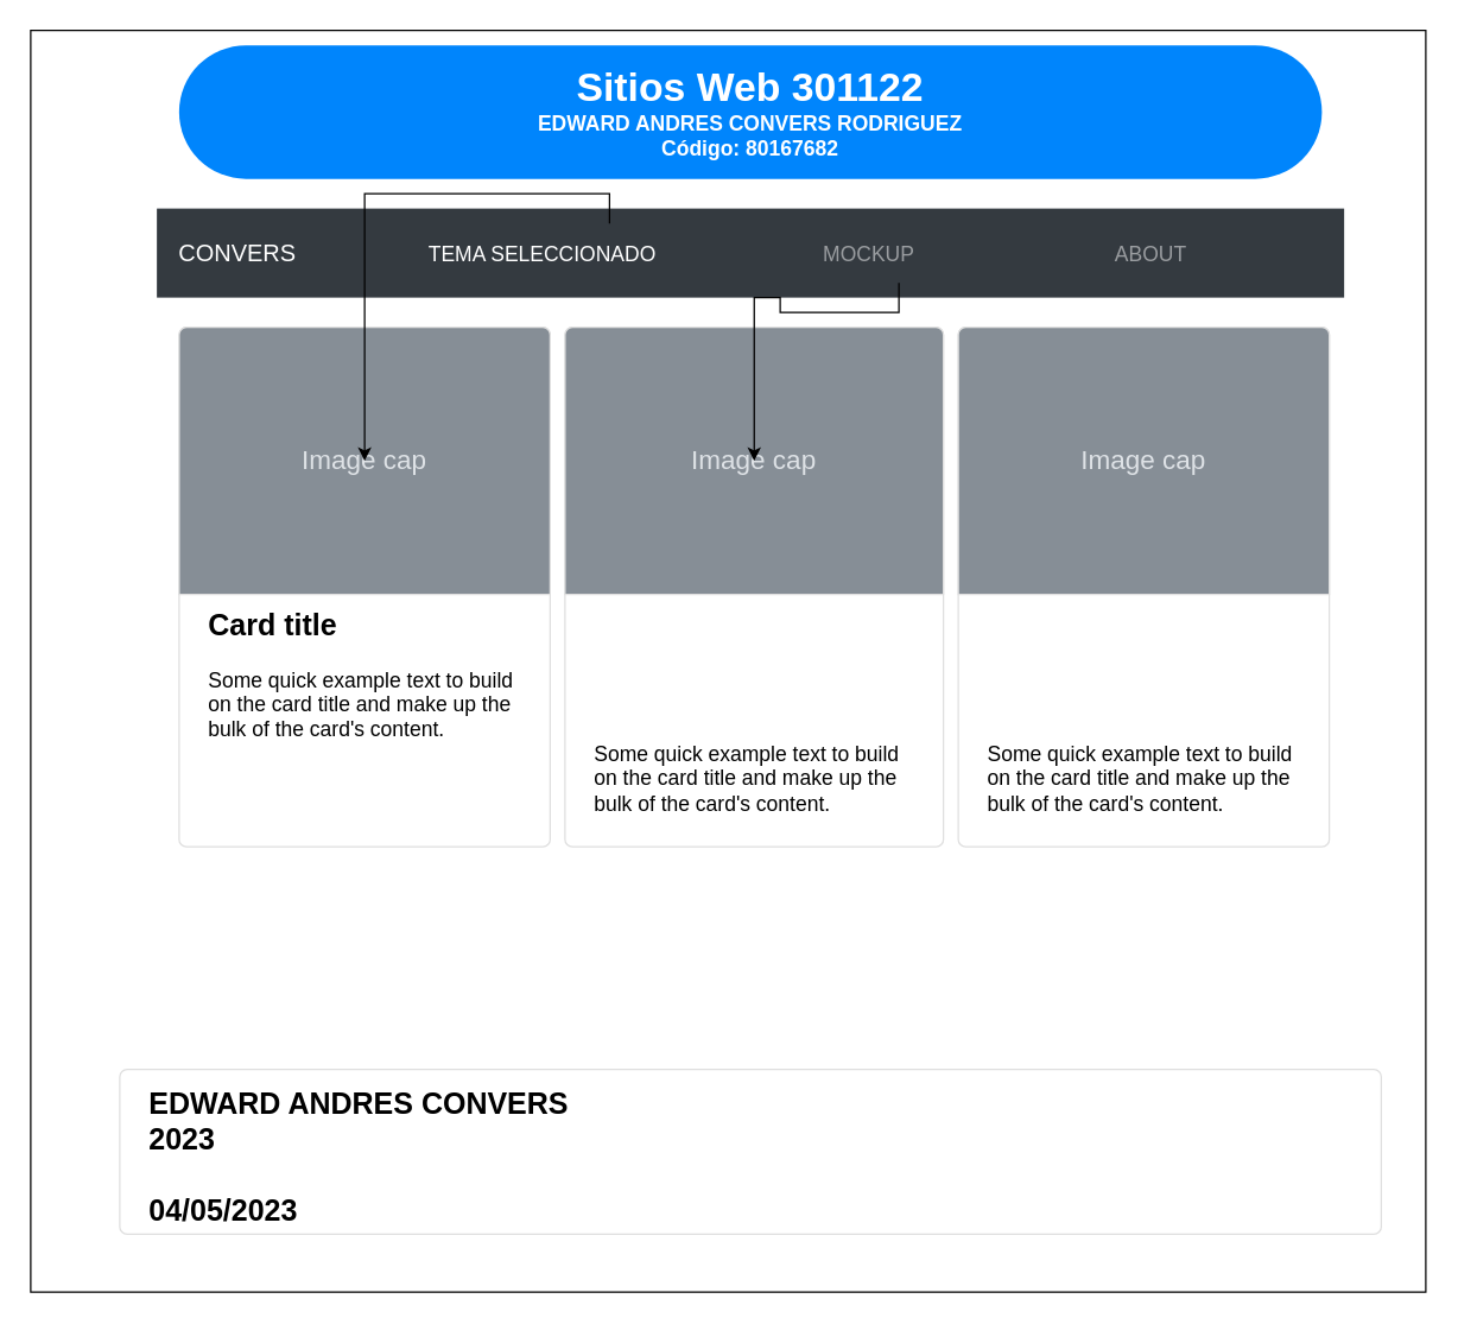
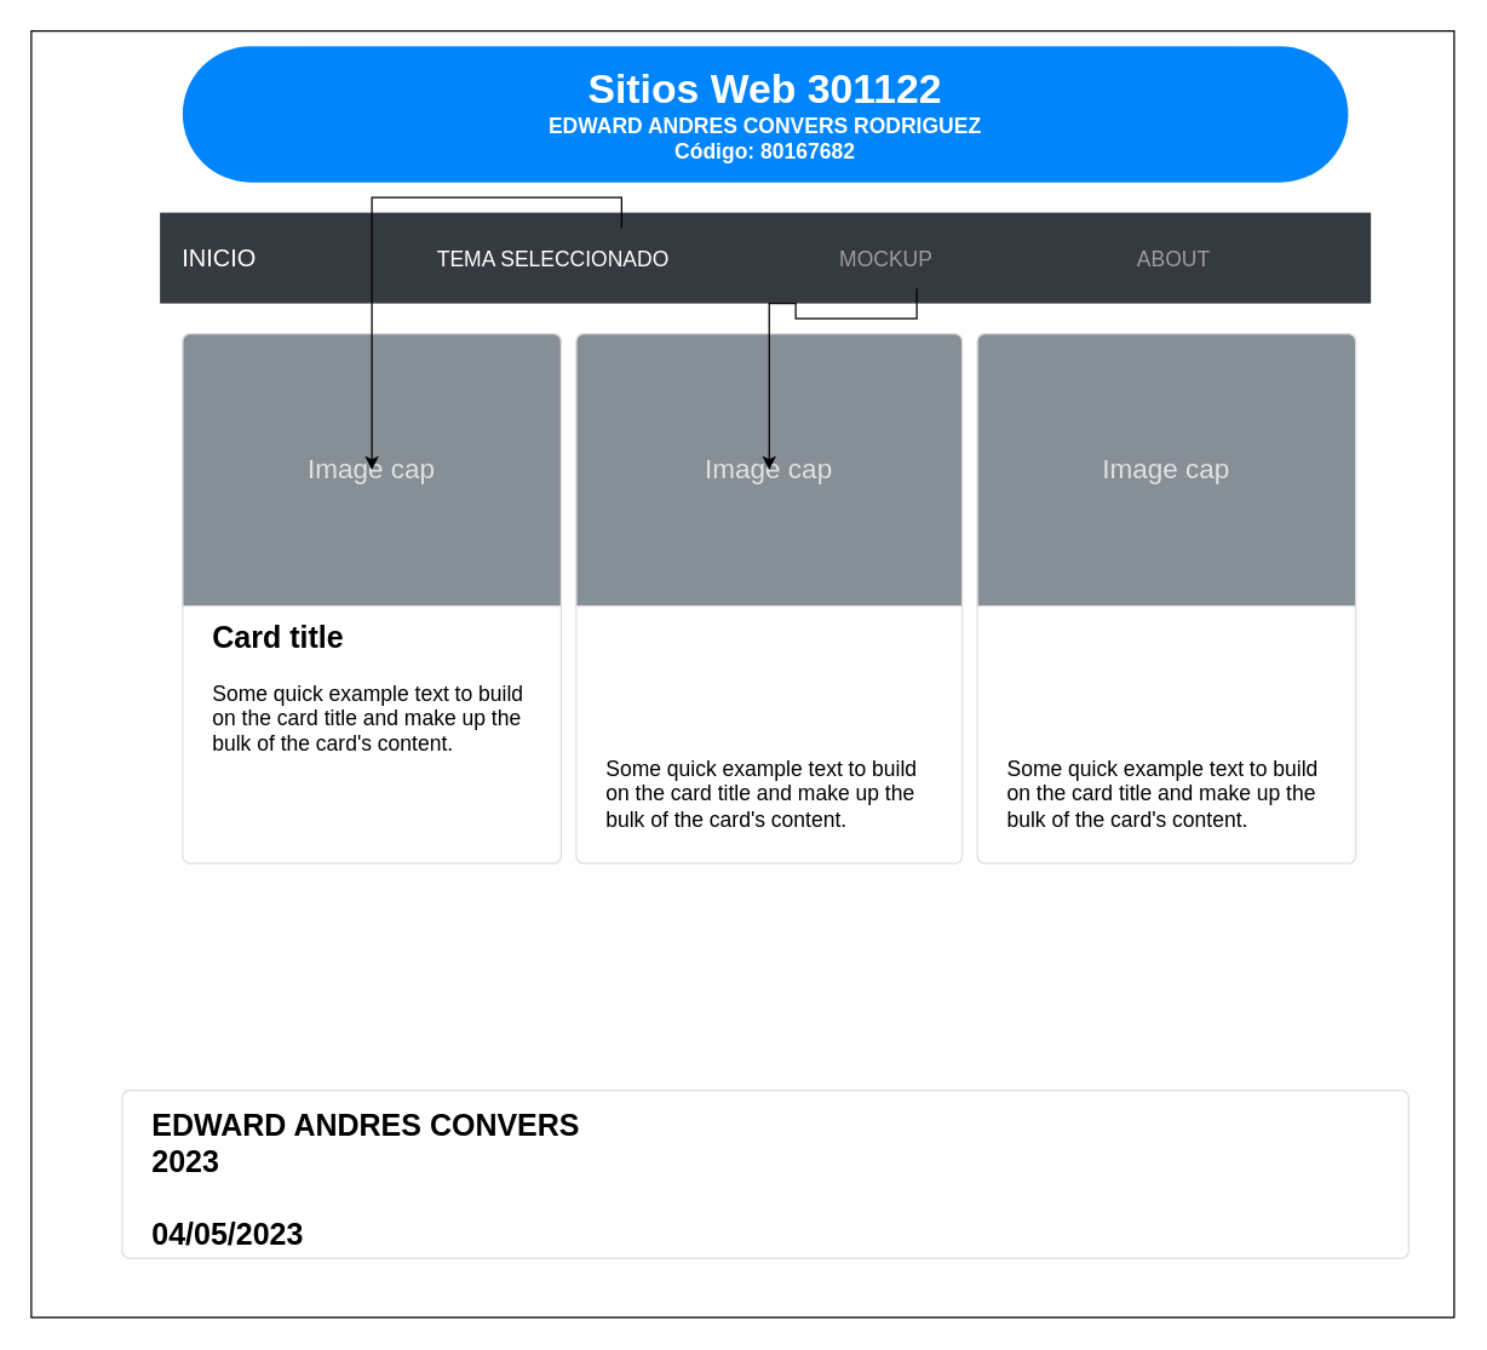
  <mxCell id="0" />
  <mxCell id="1" parent="0" />
  <mxCell id="2" value="" style="rounded=0;whiteSpace=wrap;html=1;" vertex="1" parent="1"><mxGeometry x="20" y="20" width="940" height="850" as="geometry" /></mxCell>
  <mxCell id="3" value="&lt;font style=&quot;font-size: 27px;&quot;&gt;Sitios &lt;font style=&quot;font-size: 27px;&quot;&gt;Web &lt;/font&gt;301122&lt;/font&gt;&lt;br&gt;&lt;div style=&quot;&quot;&gt;&lt;span style=&quot;background-color: initial;&quot;&gt;&amp;nbsp; EDWARD ANDRES CONVERS RODRIGUEZ&amp;nbsp;&amp;nbsp;&lt;/span&gt;&lt;/div&gt;Código: 80167682" style="rounded=1;whiteSpace=wrap;html=1;arcSize=50;strokeColor=none;strokeWidth=1;fillColor=#0085FC;fontColor=#FFFFFF;whiteSpace=wrap;align=center;verticalAlign=middle;spacingLeft=0;fontStyle=1;fontSize=14;spacing=10;" vertex="1" parent="1"><mxGeometry x="120" y="30" width="770" height="90" as="geometry" /></mxCell>
- <mxCell id="4" value="CONVERS" style="html=1;shadow=0;dashed=0;fillColor=#343A40;strokeColor=none;fontSize=16;fontColor=#ffffff;align=left;spacing=15;" vertex="1" parent="1"><mxGeometry x="105" y="140" width="800" height="60" as="geometry" /></mxCell>
+ <mxCell id="4" value="INICIO" style="html=1;shadow=0;dashed=0;fillColor=#343A40;strokeColor=none;fontSize=16;fontColor=#ffffff;align=left;spacing=15;" vertex="1" parent="1"><mxGeometry x="105" y="140" width="800" height="60" as="geometry" /></mxCell>
  <mxCell id="5" value="TEMA SELECCIONADO" style="fillColor=none;strokeColor=none;fontSize=14;fontColor=#ffffff;align=center;" vertex="1" parent="4"><mxGeometry width="180" height="40" relative="1" as="geometry"><mxPoint x="170" y="10" as="offset" /></mxGeometry></mxCell>
  <mxCell id="6" value="MOCKUP" style="fillColor=none;strokeColor=none;fontSize=14;fontColor=#9A9DA0;align=center;spacingRight=0;noLabel=0;" vertex="1" parent="4"><mxGeometry width="80" height="40" relative="1" as="geometry"><mxPoint x="440" y="10" as="offset" /></mxGeometry></mxCell>
  <mxCell id="7" value="ABOUT" style="fillColor=none;strokeColor=none;fontSize=14;fontColor=#9A9DA0;align=center;" vertex="1" parent="4"><mxGeometry width="80" height="40" relative="1" as="geometry"><mxPoint x="630" y="10" as="offset" /></mxGeometry></mxCell>
  <mxCell id="8" value="&lt;b&gt;&lt;font style=&quot;font-size: 20px&quot;&gt;Card title&lt;/font&gt;&lt;/b&gt;&lt;br style=&quot;font-size: 14px&quot;&gt;&lt;br style=&quot;font-size: 14px&quot;&gt;Some quick example text to build on the card title and make up the bulk of the card's content." style="html=1;shadow=0;dashed=0;shape=mxgraph.bootstrap.rrect;rSize=5;strokeColor=#DFDFDF;html=1;whiteSpace=wrap;fillColor=#ffffff;fontColor=#000000;verticalAlign=bottom;align=left;spacing=20;spacingBottom=50;fontSize=14;" vertex="1" parent="1"><mxGeometry x="120" y="220" width="250" height="350" as="geometry" /></mxCell>
  <mxCell id="9" value="Image cap" style="html=1;shadow=0;dashed=0;shape=mxgraph.bootstrap.topButton;rSize=5;perimeter=none;whiteSpace=wrap;fillColor=#868E96;strokeColor=#DFDFDF;fontColor=#DEE2E6;resizeWidth=1;fontSize=18;" vertex="1" parent="8"><mxGeometry width="250" height="180" relative="1" as="geometry" /></mxCell>
  <mxCell id="10" value="Some quick example text to build on the card title and make up the bulk of the card's content." style="html=1;shadow=0;dashed=0;shape=mxgraph.bootstrap.rrect;rSize=5;strokeColor=#DFDFDF;html=1;whiteSpace=wrap;fillColor=#ffffff;fontColor=#000000;verticalAlign=bottom;align=left;spacing=20;fontSize=14;" vertex="1" parent="1"><mxGeometry x="380" y="220" width="255" height="350" as="geometry" /></mxCell>
  <mxCell id="11" value="Image cap" style="html=1;shadow=0;dashed=0;shape=mxgraph.bootstrap.topButton;rSize=5;perimeter=none;whiteSpace=wrap;fillColor=#868E96;strokeColor=#DFDFDF;fontColor=#DEE2E6;resizeWidth=1;fontSize=18;" vertex="1" parent="10"><mxGeometry width="255" height="180" relative="1" as="geometry" /></mxCell>
  <mxCell id="12" value="Some quick example text to build on the card title and make up the bulk of the card's content." style="html=1;shadow=0;dashed=0;shape=mxgraph.bootstrap.rrect;rSize=5;strokeColor=#DFDFDF;html=1;whiteSpace=wrap;fillColor=#ffffff;fontColor=#000000;verticalAlign=bottom;align=left;spacing=20;fontSize=14;" vertex="1" parent="1"><mxGeometry x="645" y="220" width="250" height="350" as="geometry" /></mxCell>
  <mxCell id="13" value="Image cap" style="html=1;shadow=0;dashed=0;shape=mxgraph.bootstrap.topButton;rSize=5;perimeter=none;whiteSpace=wrap;fillColor=#868E96;strokeColor=#DFDFDF;fontColor=#DEE2E6;resizeWidth=1;fontSize=18;" vertex="1" parent="12"><mxGeometry width="250" height="180" relative="1" as="geometry" /></mxCell>
  <mxCell id="14" value="" style="html=1;shadow=0;dashed=0;shape=mxgraph.bootstrap.rrect;rSize=5;strokeColor=#DFDFDF;html=1;whiteSpace=wrap;fillColor=#FFFFFF;fontColor=#000000;" vertex="1" parent="1"><mxGeometry x="80" y="720" width="850" height="111" as="geometry" /></mxCell>
  <mxCell id="15" value="&lt;span style=&quot;font-size: 20px;&quot;&gt;&lt;b&gt;EDWARD ANDRES CONVERS&lt;br&gt;2023&lt;br&gt;&lt;br&gt;04/05/2023&lt;br&gt;&lt;/b&gt;&lt;/span&gt;" style="perimeter=none;html=1;whiteSpace=wrap;fillColor=none;strokeColor=none;resizeWidth=1;verticalAlign=top;align=left;spacing=20;spacingTop=-10;fontSize=14;" vertex="1" parent="14"><mxGeometry width="800" height="120" relative="1" as="geometry"><mxPoint y="-4" as="offset" /></mxGeometry></mxCell>
  <mxCell id="16" style="edgeStyle=orthogonalEdgeStyle;rounded=0;orthogonalLoop=1;jettySize=auto;html=1;exitX=0.75;exitY=0;exitDx=0;exitDy=0;" edge="1" parent="1" source="5" target="9"><mxGeometry relative="1" as="geometry" /></mxCell>
  <mxCell id="17" style="edgeStyle=orthogonalEdgeStyle;rounded=0;orthogonalLoop=1;jettySize=auto;html=1;exitX=0.75;exitY=1;exitDx=0;exitDy=0;" edge="1" parent="1" source="6" target="11"><mxGeometry relative="1" as="geometry" /></mxCell>
